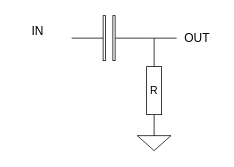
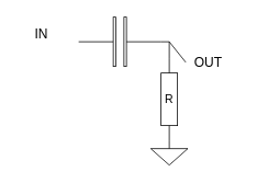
  <mxCell id="0" />
  <mxCell id="1" parent="0" />
  <mxCell id="2" value="" style="pointerEvents=1;verticalLabelPosition=bottom;shadow=0;dashed=0;align=center;html=1;verticalAlign=top;shape=mxgraph.electrical.capacitors.capacitor_4;rotation=-180;" vertex="1" parent="1"><mxGeometry x="95" y="20" width="100" height="60" as="geometry" /></mxCell>
  <mxCell id="3" value="" style="pointerEvents=1;verticalLabelPosition=bottom;shadow=0;dashed=0;align=center;html=1;verticalAlign=top;shape=mxgraph.electrical.resistors.resistor_1;rotation=-90;" vertex="1" parent="1"><mxGeometry x="155" y="110" width="100" height="20" as="geometry" /></mxCell>
  <mxCell id="4" value="" style="pointerEvents=1;verticalLabelPosition=bottom;shadow=0;dashed=0;align=center;html=1;verticalAlign=top;shape=mxgraph.electrical.signal_sources.signal_ground;" vertex="1" parent="1"><mxGeometry x="182.5" y="170" width="45" height="30" as="geometry" /></mxCell>
  <mxCell id="5" style="edgeStyle=none;rounded=0;orthogonalLoop=1;jettySize=auto;html=1;exitX=0;exitY=0.5;exitDx=0;exitDy=0;endArrow=none;endFill=0;" edge="1" parent="1" source="6"><mxGeometry relative="1" as="geometry"><mxPoint x="205" y="50" as="targetPoint" /></mxGeometry></mxCell>
- <mxCell id="6" value="&lt;font style=&quot;font-size: 16px;&quot;&gt;OUT&lt;/font&gt;" style="text;html=1;whiteSpace=wrap;strokeColor=none;fillColor=none;align=center;verticalAlign=middle;rounded=0;" vertex="1" parent="1"><mxGeometry x="235" y="35" width="55" height="30" as="geometry" /></mxCell>
+ <mxCell id="6" value="&lt;font style=&quot;font-size: 16px;&quot;&gt;OUT&lt;/font&gt;" style="text;html=1;whiteSpace=wrap;strokeColor=none;fillColor=none;align=center;verticalAlign=middle;rounded=0;" vertex="1" parent="1"><mxGeometry x="225" y="60" width="55" height="30" as="geometry" /></mxCell>
  <mxCell id="7" value="&lt;font style=&quot;font-size: 16px;&quot;&gt;IN&lt;/font&gt;" style="text;html=1;whiteSpace=wrap;strokeColor=none;fillColor=none;align=center;verticalAlign=middle;rounded=0;" vertex="1" parent="1"><mxGeometry x="20" y="25" width="60" height="30" as="geometry" /></mxCell>
  <mxCell id="8" value="&lt;font style=&quot;font-size: 14px;&quot;&gt;R&lt;/font&gt;" style="text;html=1;whiteSpace=wrap;strokeColor=none;fillColor=none;align=center;verticalAlign=middle;rounded=0;" vertex="1" parent="1"><mxGeometry x="175" y="105" width="60" height="30" as="geometry" /></mxCell>
  <mxCell id="9" style="edgeStyle=orthogonalEdgeStyle;rounded=0;orthogonalLoop=1;jettySize=auto;html=1;exitX=1;exitY=0.5;exitDx=0;exitDy=0;exitPerimeter=0;entryX=0;entryY=0.5;entryDx=0;entryDy=0;entryPerimeter=0;endArrow=none;endFill=0;" edge="1" parent="1" source="3" target="2"><mxGeometry relative="1" as="geometry"><Array as="points"><mxPoint x="205" y="50" /></Array></mxGeometry></mxCell>
